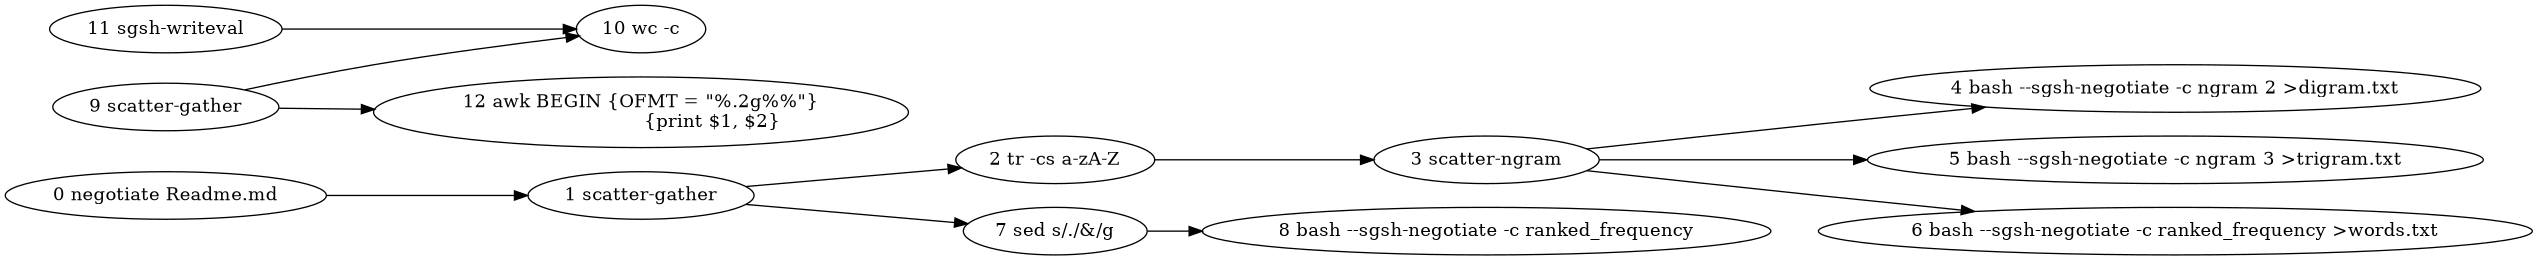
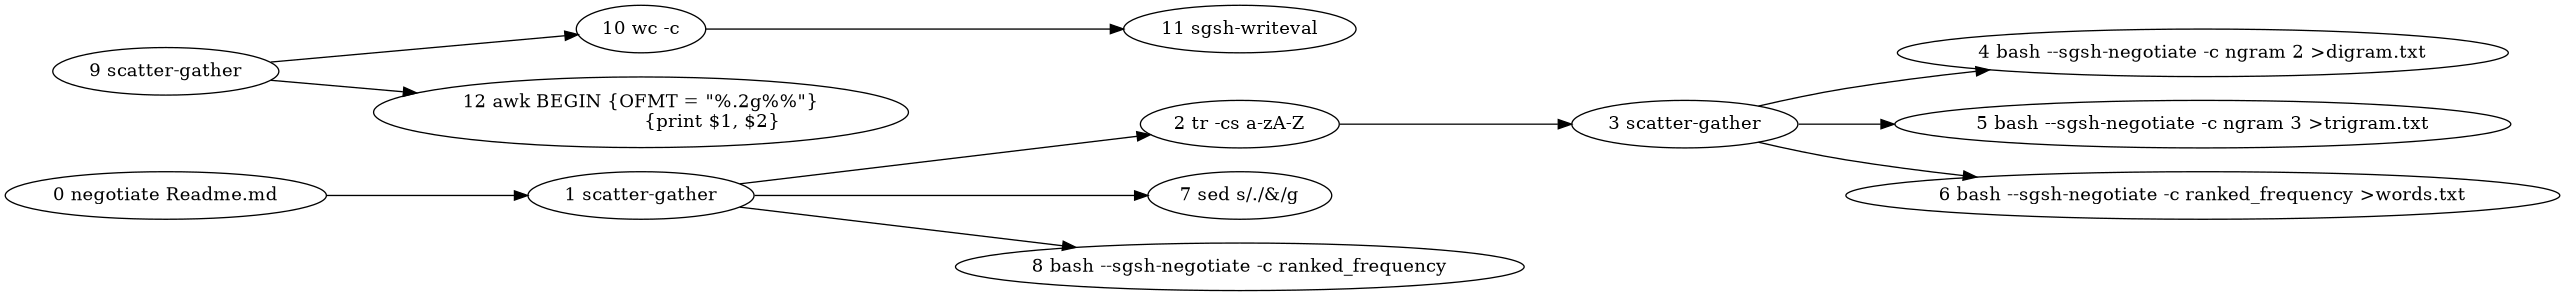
  digraph {
    rankdir=LR
    n1 [label="0 negotiate Readme.md"]
    n2 [label="1 scatter-gather"]
    n3 [label="2 tr -cs a-zA-Z"]
    n4 [label="7 sed s/./&/g"]
-   n5 [label="3 scatter-ngram"]
+   n5 [label="3 scatter-gather"]
    n6 [label="8 bash --sgsh-negotiate -c ranked_frequency"]
    n7 [label="4 bash --sgsh-negotiate -c ngram 2 >digram.txt"]
    n8 [label="5 bash --sgsh-negotiate -c ngram 3 >trigram.txt"]
    n9 [label="6 bash --sgsh-negotiate -c ranked_frequency >words.txt"]
    n10 [label="9 scatter-gather"]
    n11 [label="10 wc -c"]
    n12 [label="12 awk BEGIN {OFMT = \"%.2g%%\"}\n			{print $1, $2}"]
    n13 [label="11 sgsh-writeval"]
    n1 -> n2
    n2 -> n3
    n2 -> n4
    n3 -> n5
-   n4 -> n6
+   n2 -> n6
    n5 -> n7
    n5 -> n8
    n5 -> n9
    n10 -> n11
    n10 -> n12
-   n13 -> n11
+   n11 -> n13
  }
